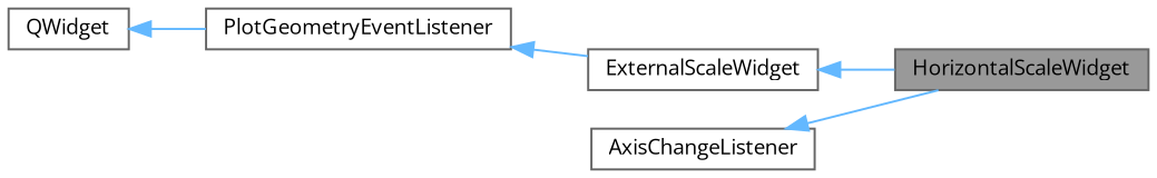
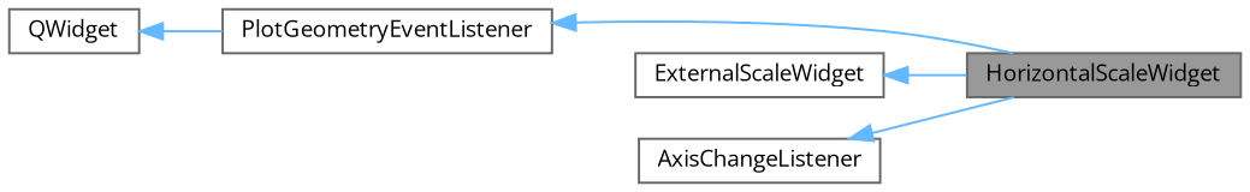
  digraph {
    fontname="Open Sans"
    rankdir=LR
    node [color=gray40 fillcolor=white fontname="Open Sans" fontsize=10 shape=box style=filled]
    edge [color=steelblue1 dir=back fontname="Open Sans" fontsize=10 labelfontname=Helvetica labelfontsize=10 style=solid]
    n1 [fillcolor=grey60 fontcolor=black height=0.2 label=HorizontalScaleWidget width=0.4]
    n2 [height=0.2 label=ExternalScaleWidget width=0.4]
    n3 [height=0.2 label=QWidget width=0.4]
    n4 [height=0.2 label=PlotGeometryEventListener width=0.4]
    n5 [height=0.2 label=AxisChangeListener width=0.4]
    n2 -> n1
    n3 -> n4
-   n4 -> n2
+   n4 -> n1
    n5 -> n1
  }
